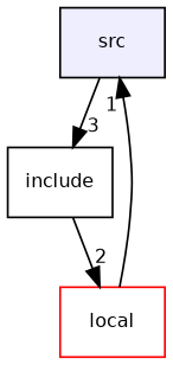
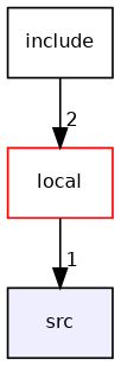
  digraph {
    compound=true
    node [fontname=Helvetica fontsize=10 shape=box style=filled]
    edge [labeldistance=1.5 labelfontname=Helvetica labelfontsize=10]
    n1 [fillcolor="#eeeeff" label=src pencolor=black]
    n2 [label=include style=""]
    n3 [color=red fillcolor=white label=local]
-   n1 -> n2 [headlabel=3]
    n2 -> n3 [headlabel=2]
    n3 -> n1 [headlabel=1]
  }
